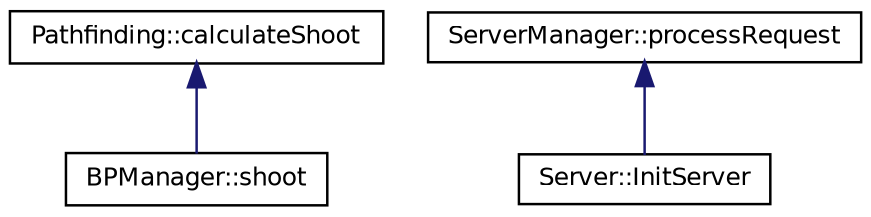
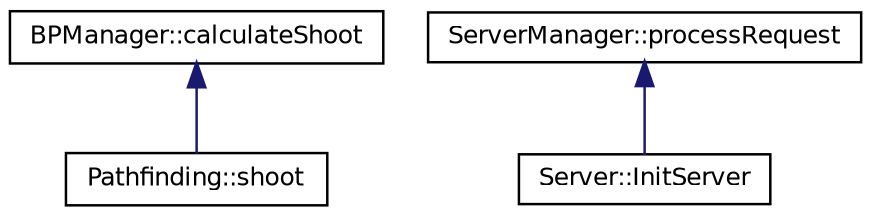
  digraph {
    rankdir=TB
    node [color=black fillcolor=white fontname=Helvetica fontsize=10 shape=record style=filled]
    edge [color=midnightblue dir=back fontname=Helvetica fontsize=10 labelfontname=Helvetica labelfontsize=10 style=solid]
-   n1 [height=0.2 label="Pathfinding::calculateShoot" width=0.4]
-   n2 [height=0.2 label="BPManager::shoot" width=0.4]
+   n1 [height=0.2 label="BPManager::calculateShoot" width=0.4]
+   n2 [height=0.2 label="Pathfinding::shoot" width=0.4]
    n3 [height=0.2 label="ServerManager::processRequest" width=0.4]
    n4 [height=0.2 label="Server::InitServer" width=0.4]
    n1 -> n2
    n3 -> n4
  }
